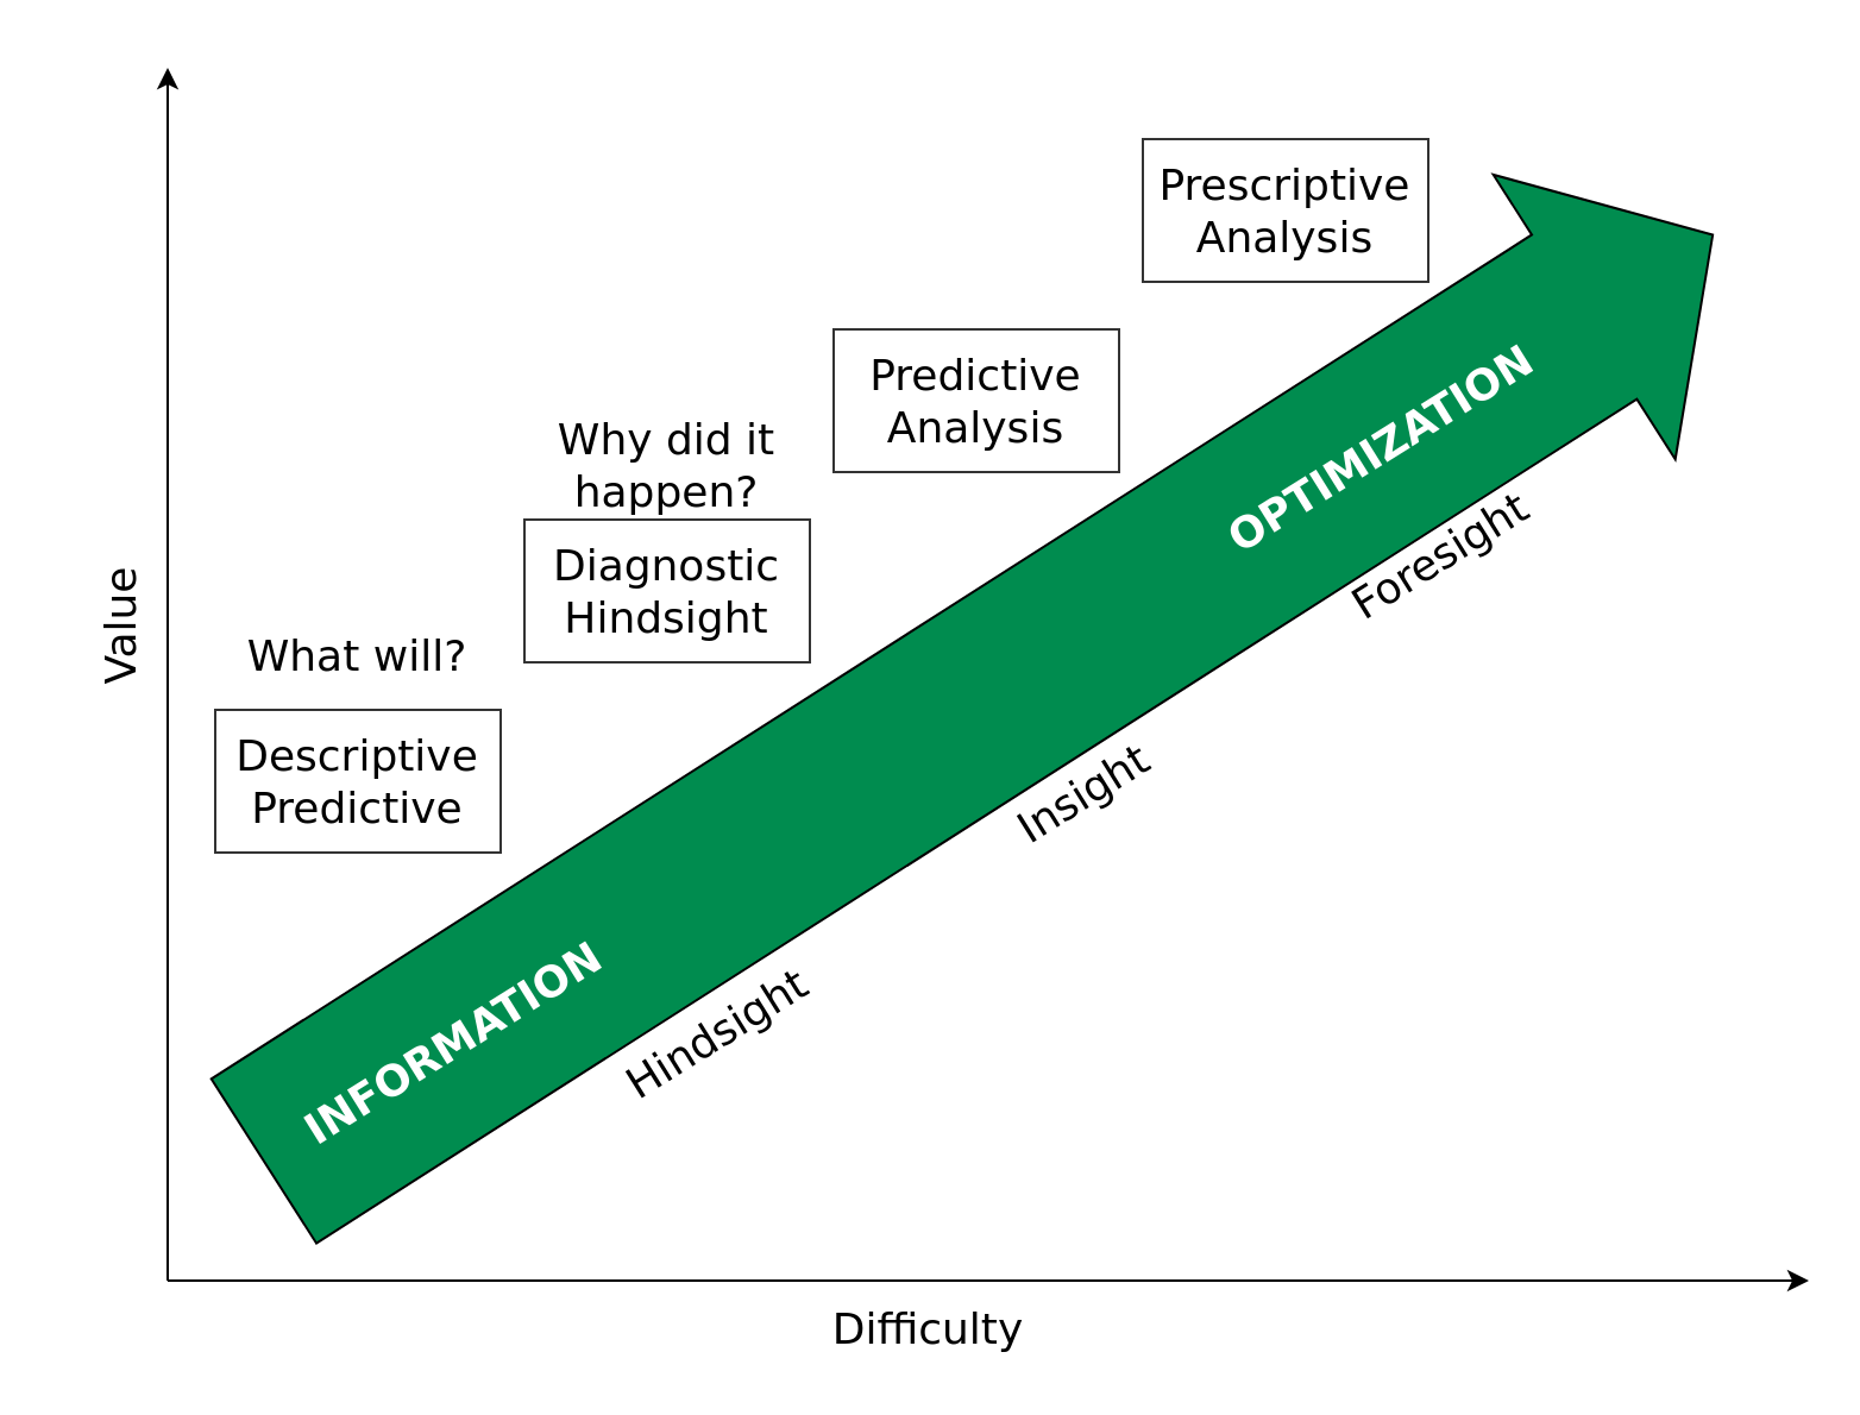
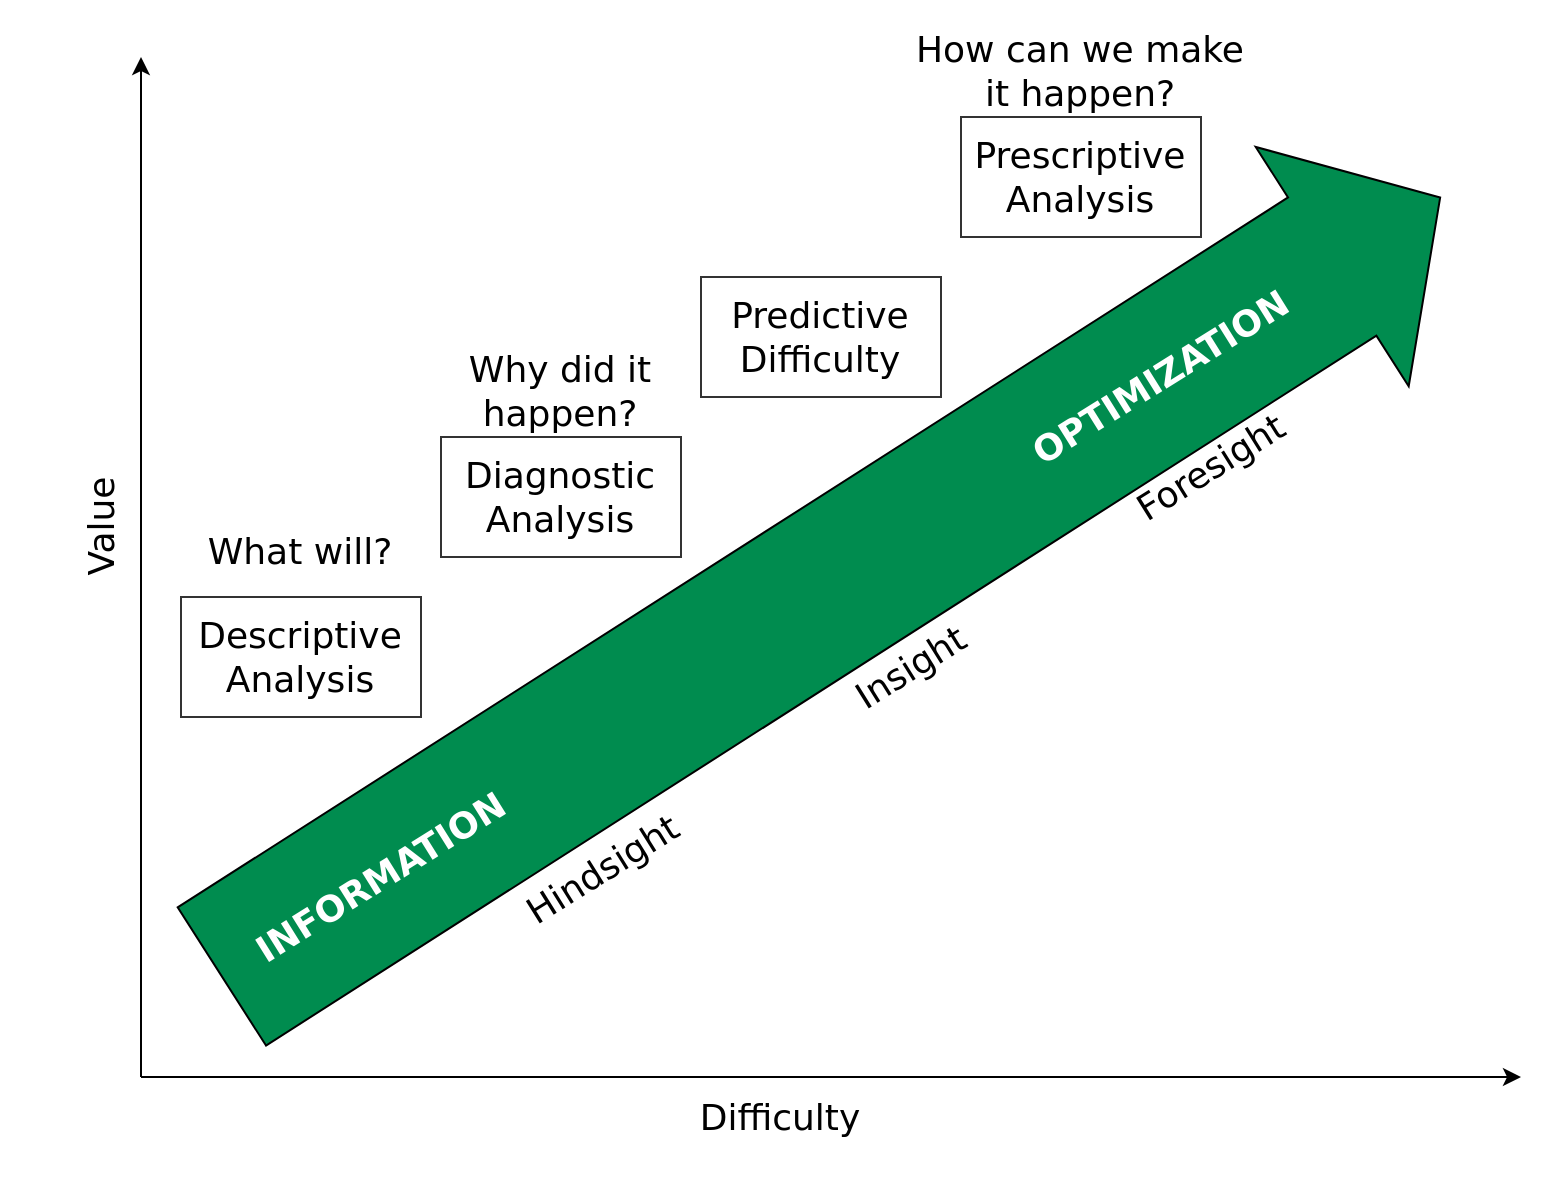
  <mxCell id="0" />
  <mxCell id="1" parent="0" />
  <mxCell id="2" value="" style="endArrow=classic;html=1;rounded=0;" edge="1" parent="1"><mxGeometry width="50" height="50" relative="1" as="geometry"><mxPoint x="70" y="538" as="sourcePoint" /><mxPoint x="70" y="28" as="targetPoint" /></mxGeometry></mxCell>
  <mxCell id="3" value="" style="endArrow=classic;html=1;rounded=0;" edge="1" parent="1"><mxGeometry width="50" height="50" relative="1" as="geometry"><mxPoint x="70" y="538" as="sourcePoint" /><mxPoint x="760" y="538" as="targetPoint" /></mxGeometry></mxCell>
  <mxCell id="4" value="Difficulty" style="text;html=1;strokeColor=none;fillColor=none;align=center;verticalAlign=middle;whiteSpace=wrap;rounded=0;fontFamily=Dejavu Sans;fontSize=18;" vertex="1" parent="1"><mxGeometry x="360" y="543" width="60" height="30" as="geometry" /></mxCell>
  <mxCell id="5" value="Value" style="text;html=1;strokeColor=none;fillColor=none;align=center;verticalAlign=middle;whiteSpace=wrap;rounded=0;fontFamily=Dejavu Sans;fontSize=18;rotation=-90;" vertex="1" parent="1"><mxGeometry x="20" y="248" width="60" height="30" as="geometry" /></mxCell>
  <mxCell id="6" value="" style="group" vertex="1" connectable="0" parent="1"><mxGeometry x="110" y="98" width="610" height="390" as="geometry" /></mxCell>
  <mxCell id="7" value="" style="shape=flexArrow;endArrow=classic;html=1;rounded=0;fontFamily=Dejavu Sans;fontSize=18;width=82;endSize=21.02;endWidth=59;fillColor=#008C4F;" edge="1" parent="6"><mxGeometry width="50" height="50" relative="1" as="geometry"><mxPoint y="390" as="sourcePoint" /><mxPoint x="610" as="targetPoint" /></mxGeometry></mxCell>
  <mxCell id="8" value="OPTIMIZATION" style="text;html=1;strokeColor=none;fillColor=none;align=center;verticalAlign=middle;whiteSpace=wrap;rounded=0;fontFamily=Dejavu Sans;fontSize=18;rotation=328;fontColor=#FFFFFF;fontStyle=1" vertex="1" parent="6"><mxGeometry x="440" y="75" width="60" height="30" as="geometry" /></mxCell>
  <mxCell id="9" value="INFORMATION" style="text;html=1;strokeColor=none;fillColor=none;align=center;verticalAlign=middle;whiteSpace=wrap;rounded=0;fontFamily=Dejavu Sans;fontSize=18;rotation=328;fontColor=#FFFFFF;fontStyle=1" vertex="1" parent="6"><mxGeometry x="50" y="325" width="60" height="30" as="geometry" /></mxCell>
- <mxCell id="10" value="Descriptive Predictive" style="rounded=0;whiteSpace=wrap;html=1;fontFamily=Dejavu Sans;fontSize=18;fontColor=#000000;fillColor=none;opacity=80;" vertex="1" parent="6"><mxGeometry x="-20" y="200" width="120" height="60" as="geometry" /></mxCell>
+ <mxCell id="10" value="Descriptive Analysis" style="rounded=0;whiteSpace=wrap;html=1;fontFamily=Dejavu Sans;fontSize=18;fontColor=#000000;fillColor=none;opacity=80;" vertex="1" parent="6"><mxGeometry x="-20" y="200" width="120" height="60" as="geometry" /></mxCell>
  <mxCell id="11" value="What will?" style="text;html=1;strokeColor=none;fillColor=none;align=center;verticalAlign=middle;whiteSpace=wrap;rounded=0;fontFamily=Dejavu Sans;fontSize=18;fontColor=#000000;opacity=80;" vertex="1" parent="6"><mxGeometry x="-20" y="162" width="120" height="30" as="geometry" /></mxCell>
- <mxCell id="12" value="Diagnostic Hindsight" style="rounded=0;whiteSpace=wrap;html=1;fontFamily=Dejavu Sans;fontSize=18;fontColor=#000000;fillColor=none;opacity=80;" vertex="1" parent="1"><mxGeometry x="220" y="218" width="120" height="60" as="geometry" /></mxCell>
- <mxCell id="13" value="Predictive Analysis" style="rounded=0;whiteSpace=wrap;html=1;fontFamily=Dejavu Sans;fontSize=18;fontColor=#000000;fillColor=none;opacity=80;" vertex="1" parent="1"><mxGeometry x="350" y="138" width="120" height="60" as="geometry" /></mxCell>
+ <mxCell id="12" value="Diagnostic Analysis" style="rounded=0;whiteSpace=wrap;html=1;fontFamily=Dejavu Sans;fontSize=18;fontColor=#000000;fillColor=none;opacity=80;" vertex="1" parent="1"><mxGeometry x="220" y="218" width="120" height="60" as="geometry" /></mxCell>
+ <mxCell id="13" value="Predictive Difficulty" style="rounded=0;whiteSpace=wrap;html=1;fontFamily=Dejavu Sans;fontSize=18;fontColor=#000000;fillColor=none;opacity=80;" vertex="1" parent="1"><mxGeometry x="350" y="138" width="120" height="60" as="geometry" /></mxCell>
  <mxCell id="14" value="Prescriptive Analysis" style="rounded=0;whiteSpace=wrap;html=1;fontFamily=Dejavu Sans;fontSize=18;fontColor=#000000;fillColor=none;opacity=80;" vertex="1" parent="1"><mxGeometry x="480" y="58" width="120" height="60" as="geometry" /></mxCell>
  <mxCell id="15" value="Why did it happen?" style="text;html=1;strokeColor=none;fillColor=none;align=center;verticalAlign=middle;whiteSpace=wrap;rounded=0;fontFamily=Dejavu Sans;fontSize=18;fontColor=#000000;opacity=80;" vertex="1" parent="1"><mxGeometry x="220" y="180" width="120" height="30" as="geometry" /></mxCell>
+ <mxCell id="16" value="How can we make it happen?" style="text;html=1;strokeColor=none;fillColor=none;align=center;verticalAlign=middle;whiteSpace=wrap;rounded=0;fontFamily=Dejavu Sans;fontSize=18;fontColor=#000000;opacity=80;" vertex="1" parent="1"><mxGeometry x="455" y="20" width="170" height="30" as="geometry" /></mxCell>
  <mxCell id="17" value="&lt;span style=&quot;font-weight: normal;&quot;&gt;Hindsight&lt;/span&gt;" style="text;html=1;strokeColor=none;fillColor=none;align=center;verticalAlign=middle;whiteSpace=wrap;rounded=0;fontFamily=Dejavu Sans;fontSize=18;rotation=328;fontColor=#000000;fontStyle=1" vertex="1" parent="1"><mxGeometry x="271" y="419" width="60" height="30" as="geometry" /></mxCell>
  <mxCell id="18" value="&lt;span style=&quot;font-weight: normal;&quot;&gt;Insight&lt;/span&gt;" style="text;html=1;strokeColor=none;fillColor=none;align=center;verticalAlign=middle;whiteSpace=wrap;rounded=0;fontFamily=Dejavu Sans;fontSize=18;rotation=328;fontColor=#000000;fontStyle=1" vertex="1" parent="1"><mxGeometry x="425" y="318" width="60" height="30" as="geometry" /></mxCell>
  <mxCell id="19" value="&lt;span style=&quot;font-weight: normal;&quot;&gt;Foresight&lt;/span&gt;" style="text;html=1;strokeColor=none;fillColor=none;align=center;verticalAlign=middle;whiteSpace=wrap;rounded=0;fontFamily=Dejavu Sans;fontSize=18;rotation=328;fontColor=#000000;fontStyle=1" vertex="1" parent="1"><mxGeometry x="575" y="218" width="60" height="30" as="geometry" /></mxCell>
